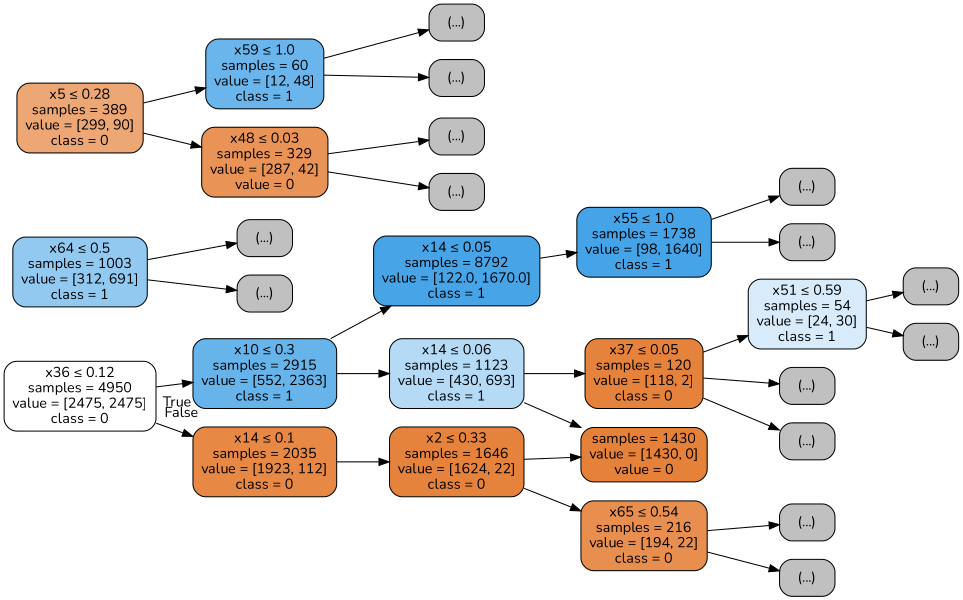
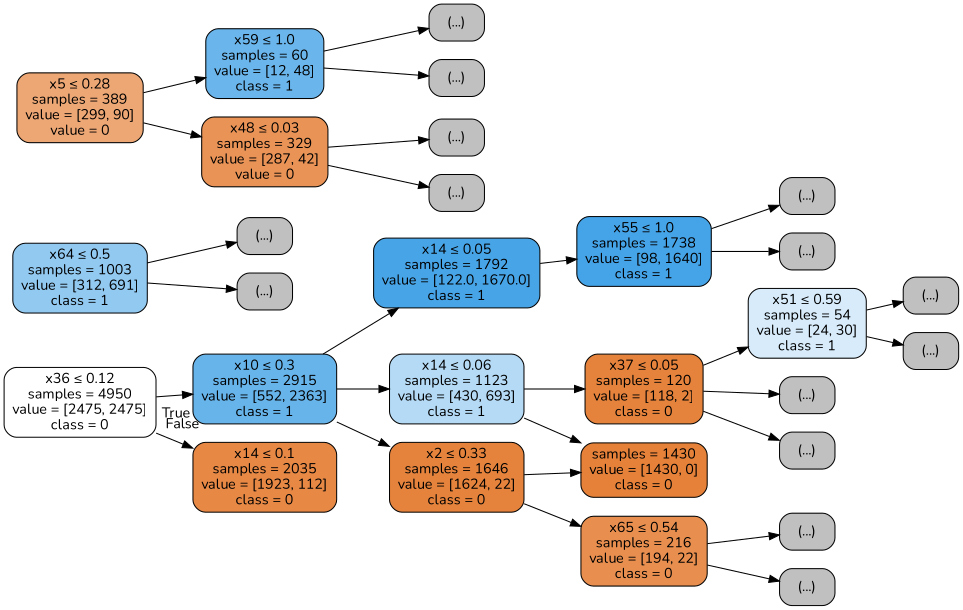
  digraph {
    fontname=Nunito
    rankdir=LR
    node [color=black fillcolor="#C0C0C0" fontname=Nunito shape=box style="filled, rounded"]
    edge [fontname=Nunito]
    n1 [fillcolor="#ffffff" label=<x36 &le; 0.12<br/>samples = 4950<br/>value = [2475, 2475]<br/>class = 0>]
    n2 [fillcolor="#67b4eb" label=<x10 &le; 0.3<br/>samples = 2915<br/>value = [552, 2363]<br/>class = 1>]
    n3 [fillcolor="#e78845" label=<x14 &le; 0.1<br/>samples = 2035<br/>value = [1923, 112]<br/>class = 0>]
-   n4 [fillcolor="#47a4e7" label=<x14 &le; 0.05<br/>samples = 8792<br/>value = [122.0, 1670.0]<br/>class = 1>]
+   n4 [fillcolor="#47a4e7" label=<x14 &le; 0.05<br/>samples = 1792<br/>value = [122.0, 1670.0]<br/>class = 1>]
    n5 [fillcolor="#b4daf5" label=<x14 &le; 0.06<br/>samples = 1123<br/>value = [430, 693]<br/>class = 1>]
    n6 [fillcolor="#e5833c" label=<x2 &le; 0.33<br/>samples = 1646<br/>value = [1624, 22]<br/>class = 0>]
    n7 [fillcolor="#45a3e7" label=<x55 &le; 1.0<br/>samples = 1738<br/>value = [98, 1640]<br/>class = 1>]
    n8 [fillcolor="#e5833c" label=<x37 &le; 0.05<br/>samples = 120<br/>value = [118, 2]<br/>class = 0>]
-   n9 [fillcolor="#e58139" label=<samples = 1430<br/>value = [1430, 0]<br/>value = 0>]
+   n9 [fillcolor="#e58139" label=<samples = 1430<br/>value = [1430, 0]<br/>class = 0>]
    n10 [fillcolor="#d7ebfa" label=<x51 &le; 0.59<br/>samples = 54<br/>value = [24, 30]<br/>class = 1>]
    n11 [label="(...)"]
    n12 [label="(...)"]
    n13 [label="(...)"]
    n14 [label="(...)"]
    n15 [label="(...)"]
    n16 [label="(...)"]
    n17 [fillcolor="#92c9f1" label=<x64 &le; 0.5<br/>samples = 1003<br/>value = [312, 691]<br/>class = 1>]
    n18 [label="(...)"]
    n19 [label="(...)"]
    n20 [fillcolor="#e88f4f" label=<x65 &le; 0.54<br/>samples = 216<br/>value = [194, 22]<br/>class = 0>]
-   n21 [fillcolor="#eda775" label=<x5 &le; 0.28<br/>samples = 389<br/>value = [299, 90]<br/>class = 0>]
+   n21 [fillcolor="#eda775" label=<x5 &le; 0.28<br/>samples = 389<br/>value = [299, 90]<br/>value = 0>]
    n22 [fillcolor="#6ab6ec" label=<x59 &le; 1.0<br/>samples = 60<br/>value = [12, 48]<br/>class = 1>]
    n23 [fillcolor="#e99356" label=<x48 &le; 0.03<br/>samples = 329<br/>value = [287, 42]<br/>value = 0>]
    n24 [label="(...)"]
    n25 [label="(...)"]
    n26 [label="(...)"]
    n27 [label="(...)"]
    n28 [label="(...)"]
    n29 [label="(...)"]
    n1 -> n2 [headlabel=True labelangle=45 labeldistance=2.5]
    n1 -> n3 [headlabel=False labelangle=-45 labeldistance=2.5]
    n2 -> n4
    n2 -> n5
-   n3 -> n6
+   n2 -> n6
    n4 -> n7
    n5 -> n8
    n5 -> n9
    n6 -> n9
    n6 -> n20
    n7 -> n13
    n7 -> n14
    n8 -> n10
    n8 -> n15
    n8 -> n16
    n10 -> n11
    n10 -> n12
    n17 -> n18
    n17 -> n19
    n20 -> n24
    n20 -> n25
    n21 -> n22
    n21 -> n23
    n22 -> n26
    n22 -> n27
    n23 -> n28
    n23 -> n29
  }
